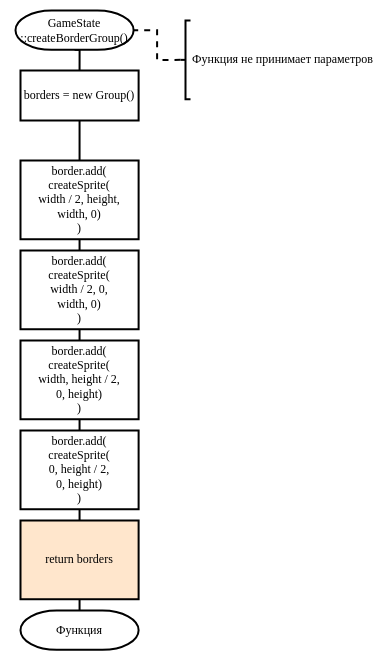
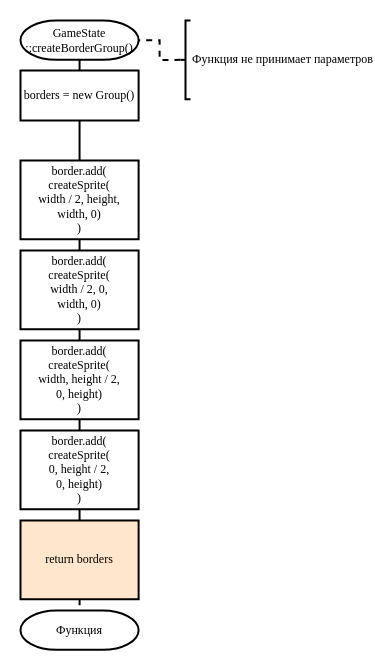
  <mxCell id="0" />
  <mxCell id="1" parent="0" />
  <mxCell id="2" style="edgeStyle=orthogonalEdgeStyle;rounded=0;orthogonalLoop=1;jettySize=auto;html=1;exitX=0.5;exitY=1;exitDx=0;exitDy=0;exitPerimeter=0;entryX=0.5;entryY=0;entryDx=0;entryDy=0;endArrow=none;endFill=0;strokeWidth=2;" edge="1" parent="1" source="3" target="5"><mxGeometry relative="1" as="geometry" /></mxCell>
- <mxCell id="3" value="GameState&lt;br&gt;::createBorderGroup()" style="strokeWidth=2;html=1;shape=mxgraph.flowchart.terminator;whiteSpace=wrap;fontFamily=Times New Roman;" vertex="1" parent="1"><mxGeometry x="15" y="10" width="118.11" height="39.37" as="geometry" /></mxCell>
+ <mxCell id="3" value="GameState&lt;br&gt;::createBorderGroup()" style="strokeWidth=2;html=1;shape=mxgraph.flowchart.terminator;whiteSpace=wrap;fontFamily=Times New Roman;" vertex="1" parent="1"><mxGeometry x="20" y="20" width="118.11" height="39.37" as="geometry" /></mxCell>
  <mxCell id="4" style="edgeStyle=orthogonalEdgeStyle;rounded=0;orthogonalLoop=1;jettySize=auto;html=1;exitX=0.5;exitY=1;exitDx=0;exitDy=0;entryX=0.5;entryY=0;entryDx=0;entryDy=0;endArrow=none;endFill=0;strokeWidth=2;" edge="1" parent="1" source="5" target="7"><mxGeometry relative="1" as="geometry" /></mxCell>
  <mxCell id="5" value="borders = new Group()" style="rounded=0;whiteSpace=wrap;html=1;absoluteArcSize=1;arcSize=14;strokeWidth=2;fontFamily=Times New Roman;" vertex="1" parent="1"><mxGeometry x="20" y="70" width="118.11" height="50" as="geometry" /></mxCell>
  <mxCell id="6" style="edgeStyle=orthogonalEdgeStyle;rounded=0;orthogonalLoop=1;jettySize=auto;html=1;exitX=0.5;exitY=1;exitDx=0;exitDy=0;entryX=0.5;entryY=0;entryDx=0;entryDy=0;endArrow=none;endFill=0;strokeWidth=2;" edge="1" parent="1" source="7" target="9"><mxGeometry relative="1" as="geometry" /></mxCell>
  <mxCell id="7" value="border.add(&lt;br&gt;createSprite(&lt;br&gt;width / 2, height,&lt;br&gt;width, 0)&lt;br&gt;)" style="rounded=0;whiteSpace=wrap;html=1;absoluteArcSize=1;arcSize=14;strokeWidth=2;fontFamily=Times New Roman;" vertex="1" parent="1"><mxGeometry x="20" y="160" width="118.11" height="78.74" as="geometry" /></mxCell>
  <mxCell id="8" style="edgeStyle=orthogonalEdgeStyle;rounded=0;orthogonalLoop=1;jettySize=auto;html=1;exitX=0.5;exitY=1;exitDx=0;exitDy=0;entryX=0.5;entryY=0;entryDx=0;entryDy=0;endArrow=none;endFill=0;strokeWidth=2;" edge="1" parent="1" source="9" target="11"><mxGeometry relative="1" as="geometry" /></mxCell>
  <mxCell id="9" value="border.add(&lt;br&gt;createSprite(&lt;br&gt;width / 2, 0,&lt;br&gt;width, 0)&lt;br&gt;)" style="rounded=0;whiteSpace=wrap;html=1;absoluteArcSize=1;arcSize=14;strokeWidth=2;fontFamily=Times New Roman;" vertex="1" parent="1"><mxGeometry x="20" y="250" width="118.11" height="78.74" as="geometry" /></mxCell>
  <mxCell id="10" style="edgeStyle=orthogonalEdgeStyle;rounded=0;orthogonalLoop=1;jettySize=auto;html=1;exitX=0.5;exitY=1;exitDx=0;exitDy=0;entryX=0.5;entryY=0;entryDx=0;entryDy=0;endArrow=none;endFill=0;strokeWidth=2;" edge="1" parent="1" source="11" target="13"><mxGeometry relative="1" as="geometry" /></mxCell>
  <mxCell id="11" value="border.add(&lt;br&gt;createSprite(&lt;br&gt;width, height / 2,&lt;br&gt;0, height)&lt;br&gt;)" style="rounded=0;whiteSpace=wrap;html=1;absoluteArcSize=1;arcSize=14;strokeWidth=2;fontFamily=Times New Roman;" vertex="1" parent="1"><mxGeometry x="20" y="340" width="118.11" height="78.74" as="geometry" /></mxCell>
  <mxCell id="12" style="edgeStyle=orthogonalEdgeStyle;rounded=0;orthogonalLoop=1;jettySize=auto;html=1;exitX=0.5;exitY=1;exitDx=0;exitDy=0;entryX=0.5;entryY=0;entryDx=0;entryDy=0;endArrow=none;endFill=0;strokeWidth=2;" edge="1" parent="1" source="13" target="15"><mxGeometry relative="1" as="geometry" /></mxCell>
  <mxCell id="13" value="border.add(&lt;br&gt;createSprite(&lt;br&gt;0, height / 2,&lt;br&gt;0, height)&lt;br&gt;)" style="rounded=0;whiteSpace=wrap;html=1;absoluteArcSize=1;arcSize=14;strokeWidth=2;fontFamily=Times New Roman;" vertex="1" parent="1"><mxGeometry x="20" y="430" width="118.11" height="78.74" as="geometry" /></mxCell>
- <mxCell id="14" style="edgeStyle=orthogonalEdgeStyle;rounded=0;orthogonalLoop=1;jettySize=auto;html=1;exitX=0.5;exitY=1;exitDx=0;exitDy=0;entryX=0.5;entryY=0;entryDx=0;entryDy=0;entryPerimeter=0;endArrow=none;endFill=0;strokeWidth=2;" edge="1" parent="1" source="15" target="16"><mxGeometry relative="1" as="geometry" /></mxCell>
+ <mxCell id="14" style="edgeStyle=orthogonalEdgeStyle;rounded=0;orthogonalLoop=1;jettySize=auto;html=1;exitX=0.5;exitY=1;exitDx=0;exitDy=0;entryX=0.5;entryY=0;entryDx=0;entryDy=0;entryPerimeter=0;endArrow=none;endFill=0;strokeWidth=2;dashed=1;" edge="1" parent="1" source="15" target="16"><mxGeometry relative="1" as="geometry" /></mxCell>
  <mxCell id="15" value="return borders" style="rounded=0;whiteSpace=wrap;html=1;absoluteArcSize=1;arcSize=14;strokeWidth=2;fontFamily=Times New Roman;fillColor=#ffe6cc;" vertex="1" parent="1"><mxGeometry x="20" y="520" width="118.11" height="78.74" as="geometry" /></mxCell>
  <mxCell id="16" value="Функция" style="strokeWidth=2;html=1;shape=mxgraph.flowchart.terminator;whiteSpace=wrap;fontFamily=Times New Roman;" vertex="1" parent="1"><mxGeometry x="20" y="610" width="118.11" height="39.37" as="geometry" /></mxCell>
  <mxCell id="17" style="edgeStyle=orthogonalEdgeStyle;rounded=0;orthogonalLoop=1;jettySize=auto;html=1;exitX=0;exitY=0.5;exitDx=0;exitDy=0;exitPerimeter=0;entryX=1;entryY=0.5;entryDx=0;entryDy=0;entryPerimeter=0;endArrow=none;endFill=0;strokeWidth=2;dashed=1;" edge="1" parent="1" source="18" target="3"><mxGeometry relative="1" as="geometry" /></mxCell>
  <mxCell id="18" value="Функция не принимает параметров" style="strokeWidth=2;html=1;shape=mxgraph.flowchart.annotation_2;align=left;labelPosition=right;pointerEvents=1;rounded=0;fontFamily=Times New Roman;" vertex="1" parent="1"><mxGeometry x="180" y="20" width="10" height="78.74" as="geometry" /></mxCell>
